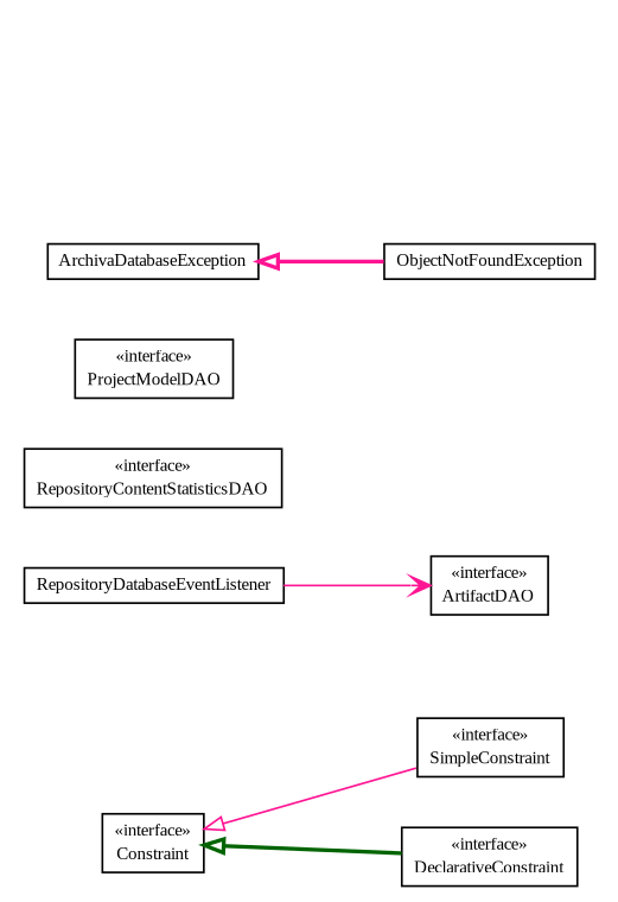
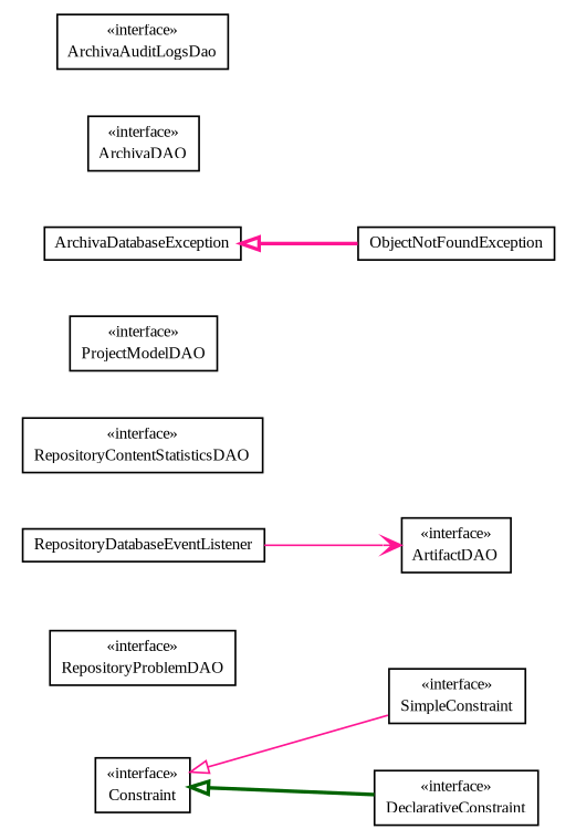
  digraph {
    fontname="Liberation Serif"
    rankdir=LR
    node [fontcolor=black fontname="Liberation Serif" fontsize=9.0 shape=plaintext]
    edge [color=deeppink fontname="Liberation Serif" fontsize=10 headport=p labelfontname=Helvetica labelfontsize=10 style=solid tailport=p arrowtail=empty dir=back]
    n1 [label=<<table border="0" cellborder="1" cellspacing="0" cellpadding="2" port="p" href="./SimpleConstraint.html"> 		<tr><td><table border="0" cellspacing="0" cellpadding="1"> 			<tr><td> &laquo;interface&raquo; </td></tr> 			<tr><td> SimpleConstraint </td></tr> 		</table></td></tr> 		</table>>]
+   n2 [label=<<table border="0" cellborder="1" cellspacing="0" cellpadding="2" port="p" href="./RepositoryProblemDAO.html"> 		<tr><td><table border="0" cellspacing="0" cellpadding="1"> 			<tr><td> &laquo;interface&raquo; </td></tr> 			<tr><td> RepositoryProblemDAO </td></tr> 		</table></td></tr> 		</table>>]
    n3 [label=<<table border="0" cellborder="1" cellspacing="0" cellpadding="2" port="p" href="./RepositoryDatabaseEventListener.html"> 		<tr><td><table border="0" cellspacing="0" cellpadding="1"> 			<tr><td> RepositoryDatabaseEventListener </td></tr> 		</table></td></tr> 		</table>>]
    n4 [label=<<table border="0" cellborder="1" cellspacing="0" cellpadding="2" port="p" href="./ArtifactDAO.html"> 		<tr><td><table border="0" cellspacing="0" cellpadding="1"> 			<tr><td> &laquo;interface&raquo; </td></tr> 			<tr><td> ArtifactDAO </td></tr> 		</table></td></tr> 		</table>>]
    n5 [label=<<table border="0" cellborder="1" cellspacing="0" cellpadding="2" port="p" href="./RepositoryContentStatisticsDAO.html"> 		<tr><td><table border="0" cellspacing="0" cellpadding="1"> 			<tr><td> &laquo;interface&raquo; </td></tr> 			<tr><td> RepositoryContentStatisticsDAO </td></tr> 		</table></td></tr> 		</table>>]
    n6 [label=<<table border="0" cellborder="1" cellspacing="0" cellpadding="2" port="p" href="./ProjectModelDAO.html"> 		<tr><td><table border="0" cellspacing="0" cellpadding="1"> 			<tr><td> &laquo;interface&raquo; </td></tr> 			<tr><td> ProjectModelDAO </td></tr> 		</table></td></tr> 		</table>>]
    n7 [label=<<table border="0" cellborder="1" cellspacing="0" cellpadding="2" port="p" href="./ObjectNotFoundException.html"> 		<tr><td><table border="0" cellspacing="0" cellpadding="1"> 			<tr><td> ObjectNotFoundException </td></tr> 		</table></td></tr> 		</table>>]
    n8 [label=<<table border="0" cellborder="1" cellspacing="0" cellpadding="2" port="p" href="./DeclarativeConstraint.html"> 		<tr><td><table border="0" cellspacing="0" cellpadding="1"> 			<tr><td> &laquo;interface&raquo; </td></tr> 			<tr><td> DeclarativeConstraint </td></tr> 		</table></td></tr> 		</table>>]
    n9 [label=<<table border="0" cellborder="1" cellspacing="0" cellpadding="2" port="p" href="./Constraint.html"> 		<tr><td><table border="0" cellspacing="0" cellpadding="1"> 			<tr><td> &laquo;interface&raquo; </td></tr> 			<tr><td> Constraint </td></tr> 		</table></td></tr> 		</table>>]
    n10 [label=<<table border="0" cellborder="1" cellspacing="0" cellpadding="2" port="p" href="./ArchivaDatabaseException.html"> 		<tr><td><table border="0" cellspacing="0" cellpadding="1"> 			<tr><td> ArchivaDatabaseException </td></tr> 		</table></td></tr> 		</table>>]
+   n11 [label=<<table border="0" cellborder="1" cellspacing="0" cellpadding="2" port="p" href="./ArchivaDAO.html"> 		<tr><td><table border="0" cellspacing="0" cellpadding="1"> 			<tr><td> &laquo;interface&raquo; </td></tr> 			<tr><td> ArchivaDAO </td></tr> 		</table></td></tr> 		</table>>]
+   n12 [label=<<table border="0" cellborder="1" cellspacing="0" cellpadding="2" port="p" href="./ArchivaAuditLogsDao.html"> 		<tr><td><table border="0" cellspacing="0" cellpadding="1"> 			<tr><td> &laquo;interface&raquo; </td></tr> 			<tr><td> ArchivaAuditLogsDao </td></tr> 		</table></td></tr> 		</table>>]
    n3 -> n4 [arrowhead=open fontcolor=black fontsize=10.0 arrowtail="" dir=""]
    n9 -> n1
    n9 -> n8 [color=darkgreen style=bold]
    n10 -> n7 [style=bold]
  }
